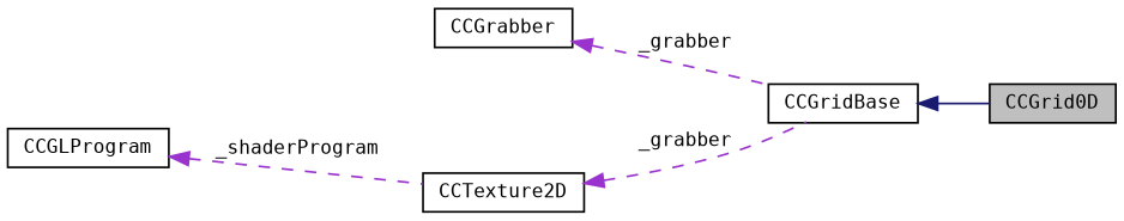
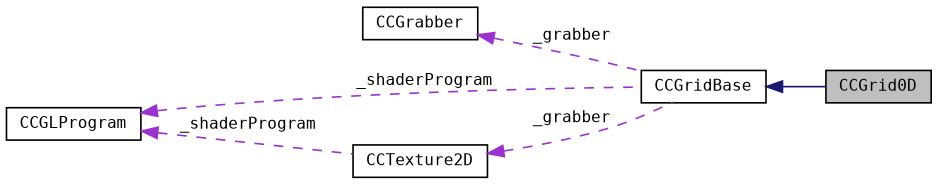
  digraph {
    fontname="DejaVu Sans Mono"
    rankdir=LR
    node [color=black fontname="DejaVu Sans Mono" fontsize=10 shape=record]
    edge [color=darkorchid3 dir=back fontname="DejaVu Sans Mono" fontsize=10 labelfontname=FreeSans labelfontsize=10 style=dashed]
    n1 [fillcolor=grey75 fontcolor=black height=0.2 label=CCGrid0D style=filled width=0.4]
    n2 [height=0.2 label=CCGridBase width=0.4]
    n3 [height=0.2 label=CCGrabber width=0.4]
    n4 [height=0.2 label=CCTexture2D width=0.4]
    n5 [height=0.2 label=CCGLProgram width=0.4]
    n2 -> n1 [color=midnightblue style=solid]
    n3 -> n2 [label=" _grabber"]
    n4 -> n2 [label=" _grabber"]
+   n5 -> n2 [label=" _shaderProgram"]
    n5 -> n4 [label=" _shaderProgram"]
  }
